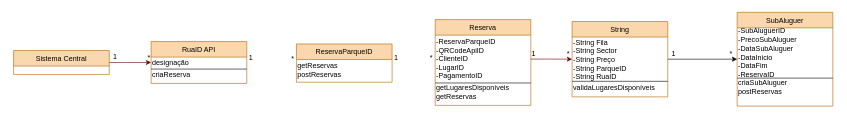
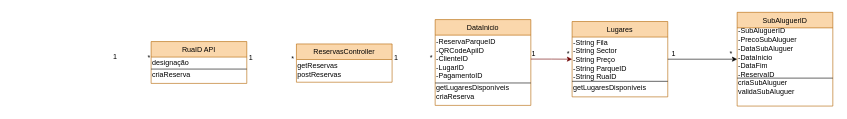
  <mxCell id="0" />
  <mxCell id="1" parent="0" />
- <mxCell id="2" style="edgeStyle=orthogonalEdgeStyle;rounded=0;orthogonalLoop=1;jettySize=auto;html=1;fillColor=#a20025;strokeColor=#6F0000;" parent="1" source="3" target="12" edge="1"><mxGeometry relative="1" as="geometry" /></mxCell>
- <mxCell id="3" value="Sistema Central" style="swimlane;fontStyle=0;align=center;verticalAlign=top;childLayout=stackLayout;horizontal=1;startSize=26;horizontalStack=0;resizeParent=1;resizeLast=0;collapsible=1;marginBottom=0;rounded=0;shadow=0;strokeWidth=1;fillColor=#fad7ac;strokeColor=#b46504;" parent="1" vertex="1"><mxGeometry y="84" width="160" height="40" as="geometry" x="20"><mxRectangle x="230" y="140" width="160" height="26" as="alternateBounds" /></mxGeometry></mxCell>
- <mxCell id="4" value="String" style="swimlane;fontStyle=0;align=center;verticalAlign=top;childLayout=stackLayout;horizontal=1;startSize=26;horizontalStack=0;resizeParent=1;resizeLast=0;collapsible=1;marginBottom=0;rounded=0;shadow=0;strokeWidth=1;fillColor=#fad7ac;strokeColor=#b46504;" parent="1" vertex="1"><mxGeometry x="954" y="35.5" width="160" height="126" as="geometry"><mxRectangle x="130" y="380" width="160" height="26" as="alternateBounds" /></mxGeometry></mxCell>
+ <mxCell id="4" value="Lugares" style="swimlane;fontStyle=0;align=center;verticalAlign=top;childLayout=stackLayout;horizontal=1;startSize=26;horizontalStack=0;resizeParent=1;resizeLast=0;collapsible=1;marginBottom=0;rounded=0;shadow=0;strokeWidth=1;fillColor=#fad7ac;strokeColor=#b46504;" parent="1" vertex="1"><mxGeometry x="954" y="35.5" width="160" height="126" as="geometry"><mxRectangle x="130" y="380" width="160" height="26" as="alternateBounds" /></mxGeometry></mxCell>
  <mxCell id="5" value="-String Fila&lt;br&gt;-String Sector&lt;br&gt;-String Preço&lt;br&gt;-String ParqueID&lt;br&gt;-String RuaID" style="text;html=1;strokeColor=none;fillColor=none;align=left;verticalAlign=middle;whiteSpace=wrap;rounded=0;" parent="4" vertex="1"><mxGeometry y="26" width="160" height="74" as="geometry" /></mxCell>
  <mxCell id="6" value="" style="endArrow=none;html=1;entryX=1;entryY=1;entryDx=0;entryDy=0;exitX=0;exitY=1;exitDx=0;exitDy=0;" parent="4" source="5" target="5" edge="1"><mxGeometry width="50" height="50" relative="1" as="geometry"><mxPoint x="10" y="100" as="sourcePoint" /><mxPoint x="80" y="100" as="targetPoint" /></mxGeometry></mxCell>
- <mxCell id="7" value="validaLugaresDisponíveis" style="text;html=1;strokeColor=none;fillColor=none;align=left;verticalAlign=middle;whiteSpace=wrap;rounded=0;" parent="4" vertex="1"><mxGeometry y="100" width="160" height="20" as="geometry" /></mxCell>
- <mxCell id="8" value="Reserva" style="swimlane;fontStyle=0;align=center;verticalAlign=top;childLayout=stackLayout;horizontal=1;startSize=26;horizontalStack=0;resizeParent=1;resizeLast=0;collapsible=1;marginBottom=0;rounded=0;shadow=0;strokeWidth=1;fillColor=#fad7ac;strokeColor=#b46504;" parent="1" vertex="1"><mxGeometry x="725" y="32.25" width="160" height="143.5" as="geometry"><mxRectangle x="340" y="380" width="170" height="26" as="alternateBounds" /></mxGeometry></mxCell>
+ <mxCell id="7" value="getLugaresDisponíveis" style="text;html=1;strokeColor=none;fillColor=none;align=left;verticalAlign=middle;whiteSpace=wrap;rounded=0;" parent="4" vertex="1"><mxGeometry y="100" width="160" height="20" as="geometry" /></mxCell>
+ <mxCell id="8" value="DataInicio" style="swimlane;fontStyle=0;align=center;verticalAlign=top;childLayout=stackLayout;horizontal=1;startSize=26;horizontalStack=0;resizeParent=1;resizeLast=0;collapsible=1;marginBottom=0;rounded=0;shadow=0;strokeWidth=1;fillColor=#fad7ac;strokeColor=#b46504;" parent="1" vertex="1"><mxGeometry x="725" y="32.25" width="160" height="143.5" as="geometry"><mxRectangle x="340" y="380" width="170" height="26" as="alternateBounds" /></mxGeometry></mxCell>
  <mxCell id="9" value="-ReservaParqueID&lt;br&gt;-QRCodeApiID&lt;br&gt;-ClienteID&lt;br&gt;-LugarID&lt;br&gt;-PagamentoID" style="text;html=1;strokeColor=none;fillColor=none;align=left;verticalAlign=middle;whiteSpace=wrap;rounded=0;" parent="8" vertex="1"><mxGeometry y="26" width="160" height="80" as="geometry" /></mxCell>
  <mxCell id="10" value="" style="endArrow=none;html=1;entryX=1;entryY=1;entryDx=0;entryDy=0;exitX=0;exitY=1;exitDx=0;exitDy=0;" parent="8" source="9" target="9" edge="1"><mxGeometry width="50" height="50" relative="1" as="geometry"><mxPoint x="10" y="140" as="sourcePoint" /><mxPoint x="120" y="140" as="targetPoint" /></mxGeometry></mxCell>
- <mxCell id="11" value="getLugaresDisponíveis&lt;br&gt;getReservas" style="text;html=1;strokeColor=none;fillColor=none;align=left;verticalAlign=middle;whiteSpace=wrap;rounded=0;" parent="8" vertex="1"><mxGeometry y="106" width="160" height="30" as="geometry" /></mxCell>
+ <mxCell id="11" value="getLugaresDisponíveis&lt;br&gt;criaReserva" style="text;html=1;strokeColor=none;fillColor=none;align=left;verticalAlign=middle;whiteSpace=wrap;rounded=0;" parent="8" vertex="1"><mxGeometry y="106" width="160" height="30" as="geometry" /></mxCell>
  <mxCell id="12" value="RuaID API" style="swimlane;fontStyle=0;align=center;verticalAlign=top;childLayout=stackLayout;horizontal=1;startSize=26;horizontalStack=0;resizeParent=1;resizeLast=0;collapsible=1;marginBottom=0;rounded=0;shadow=0;strokeWidth=1;fillColor=#fad7ac;strokeColor=#b46504;" parent="1" vertex="1"><mxGeometry x="250" y="69" width="160" height="70" as="geometry"><mxRectangle x="550" y="140" width="160" height="26" as="alternateBounds" /></mxGeometry></mxCell>
  <mxCell id="13" value="designação" style="text;html=1;strokeColor=none;fillColor=none;align=left;verticalAlign=middle;whiteSpace=wrap;rounded=0;" parent="12" vertex="1"><mxGeometry y="26" width="160" height="20" as="geometry" /></mxCell>
  <mxCell id="14" value="" style="endArrow=none;html=1;entryX=1;entryY=1;entryDx=0;entryDy=0;" parent="12" target="13" edge="1"><mxGeometry width="50" height="50" relative="1" as="geometry"><mxPoint y="46" as="sourcePoint" /><mxPoint x="70" y="46" as="targetPoint" /></mxGeometry></mxCell>
  <mxCell id="15" value="criaReserva" style="text;html=1;strokeColor=none;fillColor=none;align=left;verticalAlign=middle;whiteSpace=wrap;rounded=0;" parent="12" vertex="1"><mxGeometry y="46" width="160" height="20" as="geometry" /></mxCell>
- <mxCell id="16" value="ReservaParqueID" style="swimlane;fontStyle=0;align=center;verticalAlign=top;childLayout=stackLayout;horizontal=1;startSize=26;horizontalStack=0;resizeParent=1;resizeLast=0;collapsible=1;marginBottom=0;rounded=0;shadow=0;strokeWidth=1;fillColor=#fad7ac;strokeColor=#b46504;" parent="1" vertex="1"><mxGeometry x="493" y="73" width="160" height="64" as="geometry"><mxRectangle x="130" y="380" width="160" height="26" as="alternateBounds" /></mxGeometry></mxCell>
+ <mxCell id="16" value="ReservasController" style="swimlane;fontStyle=0;align=center;verticalAlign=top;childLayout=stackLayout;horizontal=1;startSize=26;horizontalStack=0;resizeParent=1;resizeLast=0;collapsible=1;marginBottom=0;rounded=0;shadow=0;strokeWidth=1;fillColor=#fad7ac;strokeColor=#b46504;" parent="1" vertex="1"><mxGeometry x="493" y="73" width="160" height="64" as="geometry"><mxRectangle x="130" y="380" width="160" height="26" as="alternateBounds" /></mxGeometry></mxCell>
  <mxCell id="17" value="getReservas&lt;br&gt;postReservas" style="text;html=1;strokeColor=none;fillColor=none;align=left;verticalAlign=middle;whiteSpace=wrap;rounded=0;" parent="16" vertex="1"><mxGeometry y="26" width="160" height="34" as="geometry" /></mxCell>
  <mxCell id="18" style="edgeStyle=orthogonalEdgeStyle;rounded=0;orthogonalLoop=1;jettySize=auto;html=1;fillColor=#a20025;strokeColor=#6F0000;" parent="1" source="9" target="4" edge="1"><mxGeometry relative="1" as="geometry" /></mxCell>
  <mxCell id="19" value="1" style="text;html=1;strokeColor=none;fillColor=none;align=center;verticalAlign=middle;whiteSpace=wrap;rounded=0;" parent="1" vertex="1"><mxGeometry x="180" y="84" width="20" height="20" as="geometry" /></mxCell>
  <mxCell id="20" value="1" style="text;html=1;strokeColor=none;fillColor=none;align=center;verticalAlign=middle;whiteSpace=wrap;rounded=0;" parent="1" vertex="1"><mxGeometry x="407" y="86" width="20" height="20" as="geometry" /></mxCell>
  <mxCell id="21" value="1" style="text;html=1;strokeColor=none;fillColor=none;align=center;verticalAlign=middle;whiteSpace=wrap;rounded=0;" parent="1" vertex="1"><mxGeometry x="650" y="86" width="20" height="20" as="geometry" /></mxCell>
  <mxCell id="22" value="1" style="text;html=1;strokeColor=none;fillColor=none;align=center;verticalAlign=middle;whiteSpace=wrap;rounded=0;" parent="1" vertex="1"><mxGeometry x="880" y="79" width="20" height="20" as="geometry" /></mxCell>
  <mxCell id="23" value="*" style="text;html=1;strokeColor=none;fillColor=none;align=center;verticalAlign=middle;whiteSpace=wrap;rounded=0;" parent="1" vertex="1"><mxGeometry x="237" y="86" width="20" height="20" as="geometry" /></mxCell>
  <mxCell id="24" value="*" style="text;html=1;strokeColor=none;fillColor=none;align=center;verticalAlign=middle;whiteSpace=wrap;rounded=0;" parent="1" vertex="1"><mxGeometry x="477" y="88" width="20" height="20" as="geometry" /></mxCell>
  <mxCell id="25" value="*" style="text;html=1;strokeColor=none;fillColor=none;align=center;verticalAlign=middle;whiteSpace=wrap;rounded=0;" parent="1" vertex="1"><mxGeometry x="709" y="87" width="20" height="20" as="geometry" /></mxCell>
  <mxCell id="26" value="*" style="text;html=1;strokeColor=none;fillColor=none;align=center;verticalAlign=middle;whiteSpace=wrap;rounded=0;" parent="1" vertex="1"><mxGeometry x="938" y="79" width="20" height="20" as="geometry" /></mxCell>
- <mxCell id="27" value="SubAluguer" style="swimlane;fontStyle=0;align=center;verticalAlign=top;childLayout=stackLayout;horizontal=1;startSize=26;horizontalStack=0;resizeParent=1;resizeLast=0;collapsible=1;marginBottom=0;rounded=0;shadow=0;strokeWidth=1;fillColor=#fad7ac;strokeColor=#b46504;" vertex="1" parent="1"><mxGeometry x="1230" y="20.13" width="160" height="156.75" as="geometry"><mxRectangle x="340" y="380" width="170" height="26" as="alternateBounds" /></mxGeometry></mxCell>
+ <mxCell id="27" value="SubAluguerID" style="swimlane;fontStyle=0;align=center;verticalAlign=top;childLayout=stackLayout;horizontal=1;startSize=26;horizontalStack=0;resizeParent=1;resizeLast=0;collapsible=1;marginBottom=0;rounded=0;shadow=0;strokeWidth=1;fillColor=#fad7ac;strokeColor=#b46504;" vertex="1" parent="1"><mxGeometry x="1230" y="20.13" width="160" height="156.75" as="geometry"><mxRectangle x="340" y="380" width="170" height="26" as="alternateBounds" /></mxGeometry></mxCell>
  <mxCell id="28" value="-SubAluguerID&lt;br&gt;-PrecoSubAluguer&lt;br&gt;-DataSubAluguer&lt;br&gt;-DataInicio&lt;br&gt;-DataFim&lt;br&gt;-ReservaID" style="text;html=1;strokeColor=none;fillColor=none;align=left;verticalAlign=middle;whiteSpace=wrap;rounded=0;" vertex="1" parent="27"><mxGeometry y="26" width="160" height="84" as="geometry" /></mxCell>
  <mxCell id="29" value="" style="endArrow=none;html=1;entryX=1;entryY=1;entryDx=0;entryDy=0;exitX=0;exitY=1;exitDx=0;exitDy=0;" edge="1" parent="27" source="28" target="28"><mxGeometry width="50" height="50" relative="1" as="geometry"><mxPoint x="10" y="140" as="sourcePoint" /><mxPoint x="120" y="140" as="targetPoint" /></mxGeometry></mxCell>
- <mxCell id="30" value="criaSubAluguer&lt;br&gt;postReservas" style="text;html=1;strokeColor=none;fillColor=none;align=left;verticalAlign=middle;whiteSpace=wrap;rounded=0;" vertex="1" parent="27"><mxGeometry y="110" width="160" height="30" as="geometry" /></mxCell>
+ <mxCell id="30" value="criaSubAluguer&lt;br&gt;validaSubAluguer" style="text;html=1;strokeColor=none;fillColor=none;align=left;verticalAlign=middle;whiteSpace=wrap;rounded=0;" vertex="1" parent="27"><mxGeometry y="110" width="160" height="30" as="geometry" /></mxCell>
  <mxCell id="31" style="edgeStyle=orthogonalEdgeStyle;rounded=0;orthogonalLoop=1;jettySize=auto;html=1;" edge="1" parent="1" source="5" target="27"><mxGeometry relative="1" as="geometry" /></mxCell>
  <mxCell id="32" value="1" style="text;html=1;strokeColor=none;fillColor=none;align=center;verticalAlign=middle;whiteSpace=wrap;rounded=0;" vertex="1" parent="1"><mxGeometry x="1114" y="79" width="20" height="20" as="geometry" /></mxCell>
  <mxCell id="33" value="*" style="text;html=1;strokeColor=none;fillColor=none;align=center;verticalAlign=middle;whiteSpace=wrap;rounded=0;" vertex="1" parent="1"><mxGeometry x="1210" y="79" width="20" height="20" as="geometry" /></mxCell>
